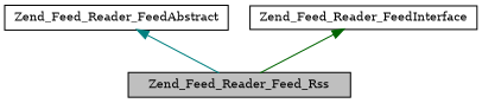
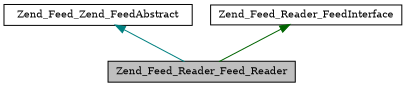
  digraph {
    fontname="DejaVu Serif"
    node [color=black fillcolor=white fontname="DejaVu Serif" fontsize=10 shape=record style=filled]
    edge [dir=back fontname="DejaVu Serif" fontsize=10 labelfontname=Helvetica labelfontsize=10 style=solid]
-   n1 [fillcolor=grey75 fontcolor=black height=0.2 label=Zend_Feed_Reader_Feed_Rss width=0.4]
-   n2 [height=0.2 label=Zend_Feed_Reader_FeedAbstract width=0.4]
+   n1 [fillcolor=grey75 fontcolor=black height=0.2 label=Zend_Feed_Reader_Feed_Reader width=0.4]
+   n2 [height=0.2 label=Zend_Feed_Zend_FeedAbstract width=0.4]
    n3 [height=0.2 label=Zend_Feed_Reader_FeedInterface width=0.4]
    n2 -> n1 [color=teal]
    n3 -> n1 [color=darkgreen]
  }
